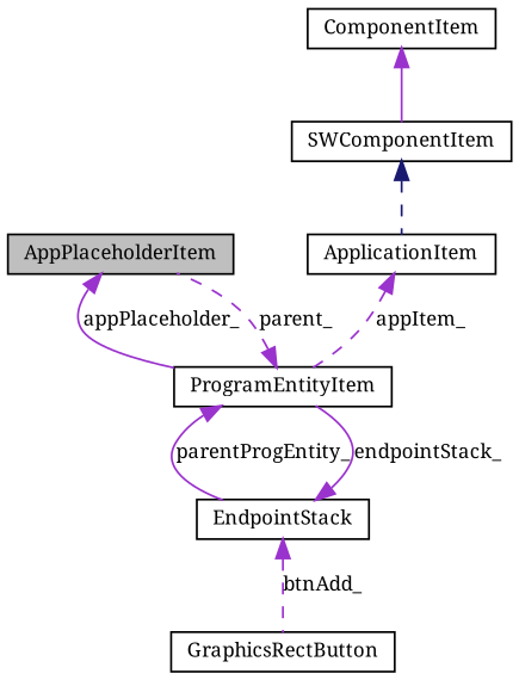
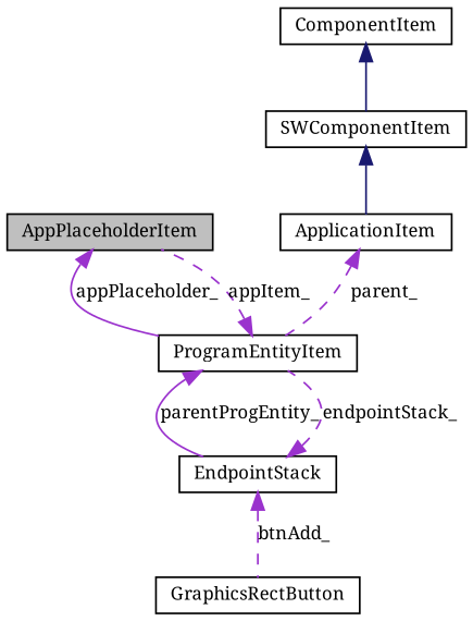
  digraph {
    fontname="Noto Serif"
    node [color=black fontname="Noto Serif" fontsize=10 shape=record]
    edge [color=darkorchid3 dir=back fontname="Noto Serif" fontsize=10 labelfontname=FreeSans labelfontsize=10 style=solid]
    n1 [fillcolor=grey75 fontcolor=black height=0.2 label=AppPlaceholderItem style=filled width=0.4]
    n2 [height=0.2 label=ProgramEntityItem width=0.4]
    n3 [height=0.2 label=EndpointStack width=0.4]
    n4 [height=0.2 label=GraphicsRectButton width=0.4]
    n5 [height=0.2 label=SWComponentItem width=0.4]
    n6 [height=0.2 label=ApplicationItem width=0.4]
    n7 [height=0.2 label=ComponentItem width=0.4]
    n1 -> n2 [label=appPlaceholder_]
-   n2 -> n1 [label=parent_ style=dashed]
+   n2 -> n1 [label=appItem_ style=dashed]
    n2 -> n3 [label=parentProgEntity_]
-   n3 -> n2 [label=endpointStack_]
+   n3 -> n2 [label=endpointStack_ style=dashed]
    n3 -> n4 [label=btnAdd_ style=dashed]
-   n5 -> n6 [color=midnightblue style=dashed]
-   n6 -> n2 [label=appItem_ style=dashed]
-   n7 -> n5
+   n5 -> n6 [color=midnightblue]
+   n6 -> n2 [label=parent_ style=dashed]
+   n7 -> n5 [color=midnightblue]
  }
